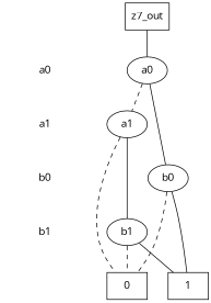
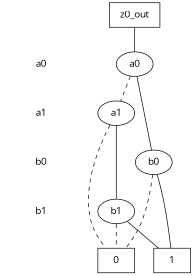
  digraph {
    fontname="Open Sans"
    node [shape=plaintext fontname="Open Sans"]
    edge [dir=none fontname="Open Sans"]
    "CONST NODES" [style=invis]
    " a0 "
    " a1 "
    " b0 "
    " b1 "
-   "  z0_out  " [shape=box label=z7_out]
+   "  z0_out  " [shape=box]
    a0 [shape=""]
    a1 [shape=""]
    b0 [shape=""]
    b1 [shape=""]
    n11 [label=0 shape=box]
    n12 [label=1 shape=box]
    subgraph sub_1 {
      "CONST NODES"
      " a0 "
      " a1 "
      " b0 "
      " b1 "
    }
    subgraph sub_2 {
      rank=same
      "  z0_out  "
    }
    subgraph sub_3 {
      rank=same
      " a0 "
      a0
    }
    subgraph sub_4 {
      rank=same
      " a1 "
      a1
    }
    subgraph sub_5 {
      rank=same
      " b0 "
      b0
    }
    subgraph sub_6 {
      rank=same
      " b1 "
      b1
    }
    subgraph sub_7 {
      rank=same
      "CONST NODES"
      subgraph sub_8 {
        rank=same
        n11
        n12
      }
    }
    " a0 " -> " a1 " [style=invis]
    " a1 " -> " b0 " [style=invis]
    " b0 " -> " b1 " [style=invis]
    " b1 " -> "CONST NODES" [style=invis]
    "  z0_out  " -> a0 [style=solid]
    a0 -> a1 [style=dashed]
    a0 -> b0
    a1 -> b1
    a1 -> n11 [style=dashed]
    b0 -> n11 [style=dashed]
    b0 -> n12
    b1 -> n11 [style=dashed]
    b1 -> n12
  }
